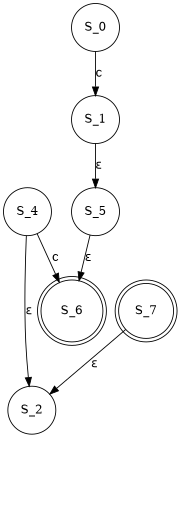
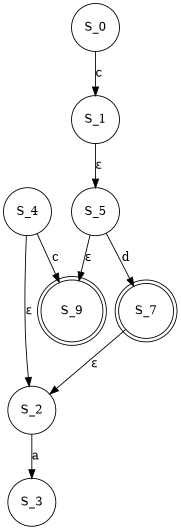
  digraph {
    rankdir=S
    node [shape=circle]
-   S_6 [shape=doublecircle]
+   S_6 [shape=doublecircle label=S_9]
    S_7 [shape=doublecircle]
    S_2
    S_0
    S_1
    S_5
+   S_3
    S_4
    S_7 -> S_2 [label="ε"]
+   S_2 -> S_3 [label=a]
    S_0 -> S_1 [label=c]
    S_1 -> S_5 [label="ε"]
    S_5 -> S_6 [label="ε"]
+   S_5 -> S_7 [label=d]
    S_4 -> S_6 [label=c]
    S_4 -> S_2 [label="ε"]
  }
